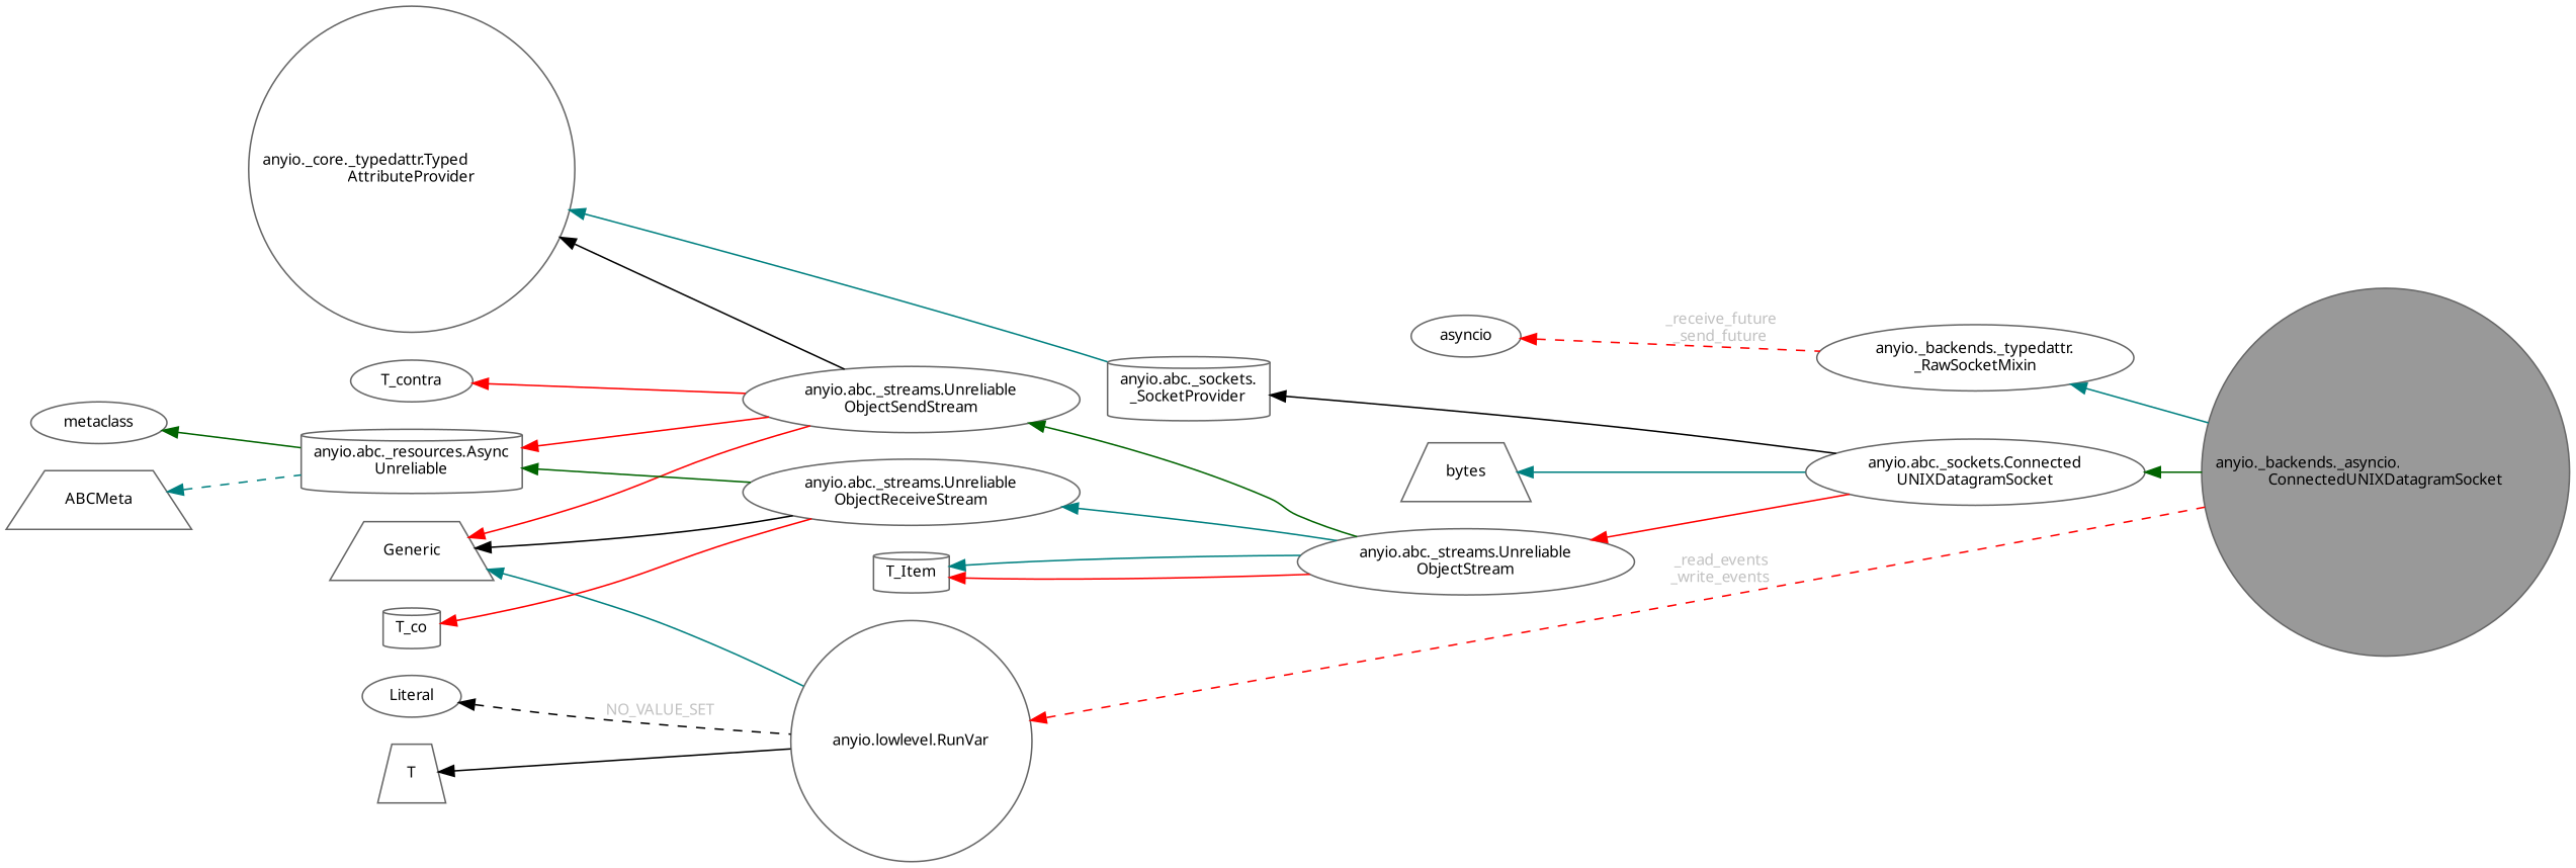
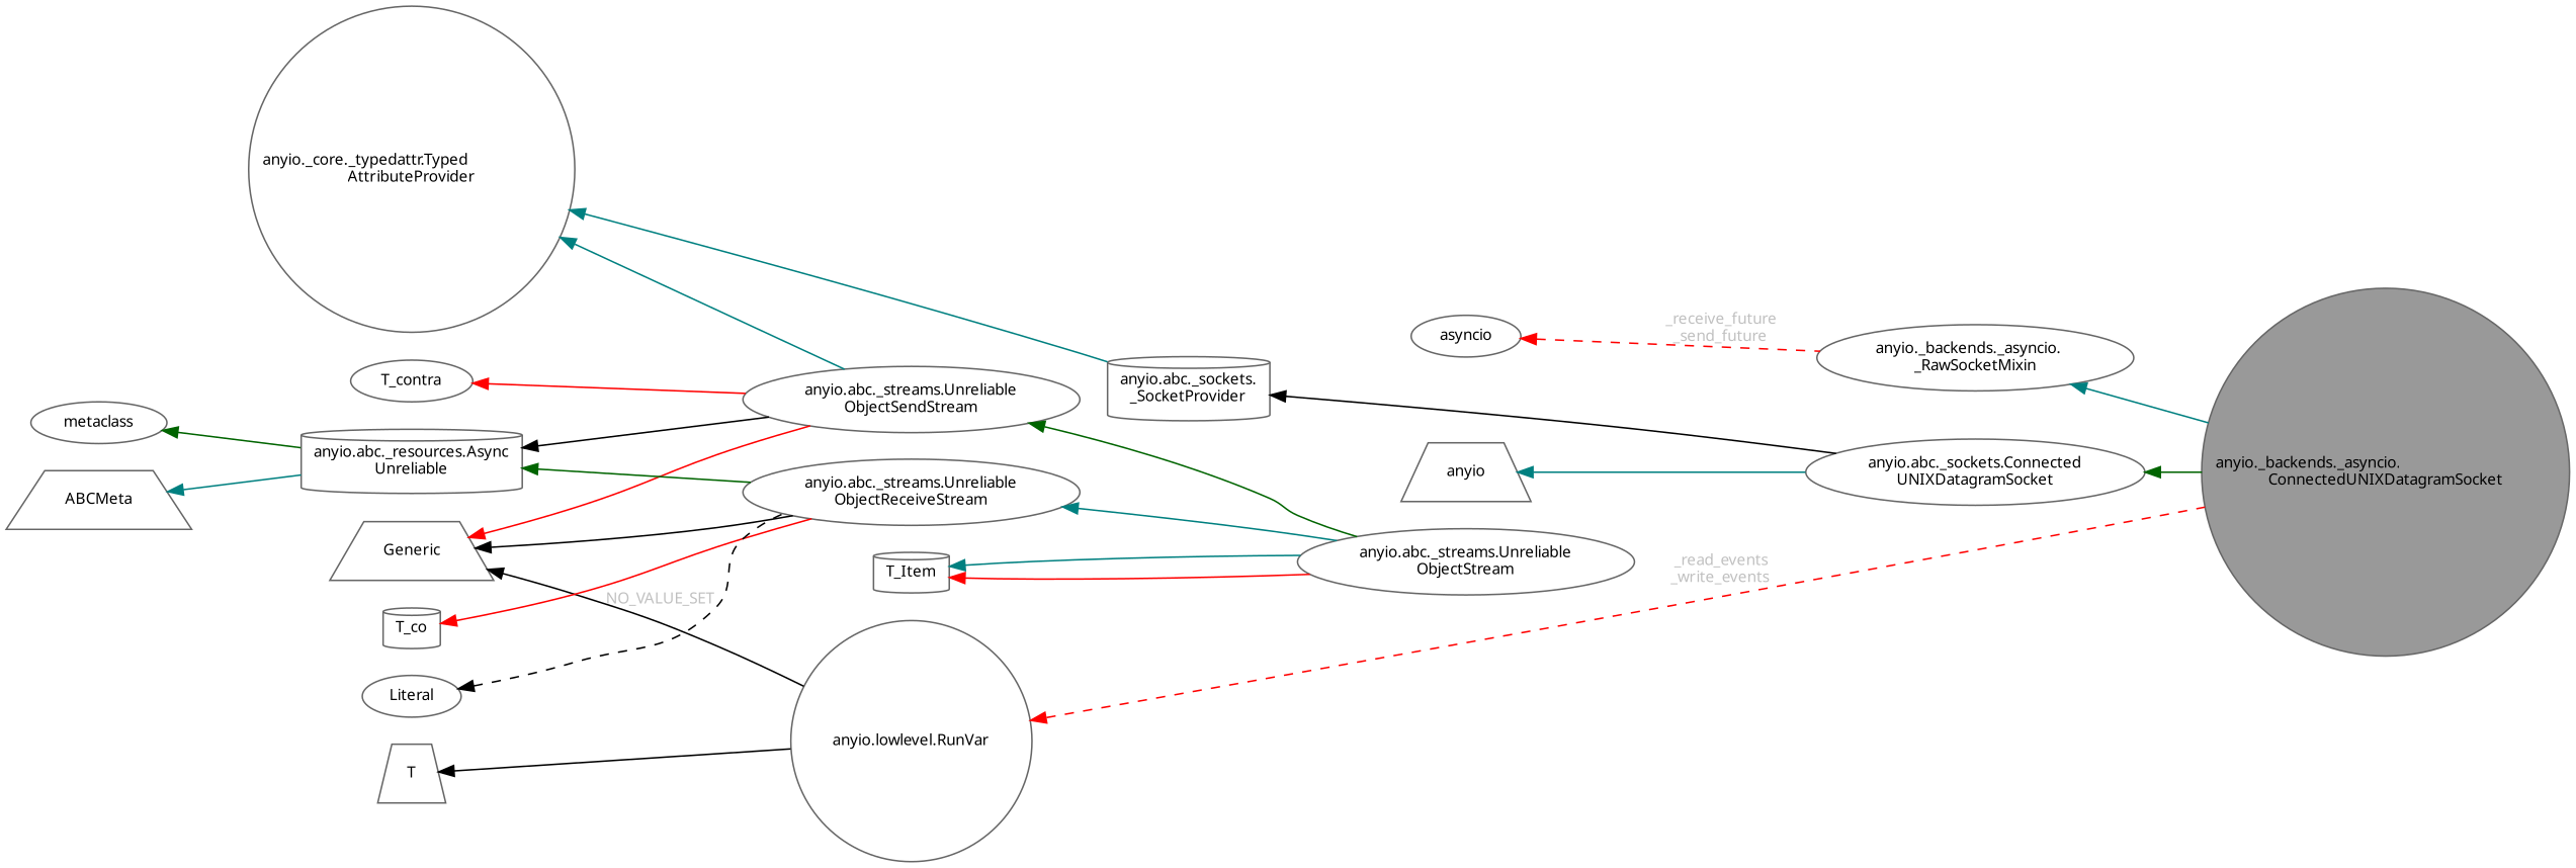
  digraph {
    fontname="Noto Sans"
    rankdir=LR
    node [color=gray40 fillcolor=white fontname="Noto Sans" fontsize=10 shape=ellipse style=filled]
    edge [color=teal dir=back fontname="Noto Sans" fontsize=10 labelfontname=Helvetica labelfontsize=10 style=solid]
    n1 [fillcolor=grey60 fontcolor=black height=0.2 label="anyio._backends._asyncio.\lConnectedUNIXDatagramSocket" shape=circle width=0.4]
-   n2 [height=0.2 label="anyio._backends._typedattr.\l_RawSocketMixin" width=0.4]
+   n2 [height=0.2 label="anyio._backends._asyncio.\l_RawSocketMixin" width=0.4]
    n3 [height=0.2 label=asyncio width=0.4]
    n4 [height=0.2 label="anyio.abc._sockets.Connected\lUNIXDatagramSocket" width=0.4]
    n5 [height=0.2 label="anyio.abc._streams.Unreliable\lObjectStream" width=0.4]
    n6 [height=0.2 label="anyio.abc._streams.Unreliable\lObjectReceiveStream" width=0.4]
    n7 [height=0.2 label=Generic shape=trapezium width=0.4]
    n8 [height=0.2 label="anyio.abc._streams.Unreliable\lObjectSendStream" width=0.4]
    n9 [height=0.2 label="anyio.lowlevel.RunVar" shape=circle width=0.4]
    n10 [height=0.2 label=T_co shape=cylinder width=0.4]
    n11 [height=0.2 label="anyio.abc._resources.Async\lUnreliable" shape=cylinder width=0.4]
    n12 [height=0.2 label=metaclass width=0.4]
    n13 [height=0.2 label=ABCMeta shape=trapezium width=0.4]
    n14 [height=0.2 label="anyio._core._typedattr.Typed\lAttributeProvider" shape=circle width=0.4]
    n15 [height=0.2 label="anyio.abc._sockets.\l_SocketProvider" shape=cylinder width=0.4]
    n16 [height=0.2 label=T_Item shape=cylinder width=0.4]
    n17 [height=0.2 label=T_contra width=0.4]
-   n18 [height=0.2 label=bytes shape=trapezium width=0.4]
+   n18 [height=0.2 label=anyio shape=trapezium width=0.4]
    n19 [height=0.2 label=T shape=trapezium width=0.4]
    n20 [height=0.2 label=Literal width=0.4]
    n2 -> n1
    n3 -> n2 [color=red fontcolor=grey label=" _receive_future\n_send_future" style=dashed]
    n4 -> n1 [color=darkgreen]
-   n5 -> n4 [color=red]
    n6 -> n5
    n7 -> n6 [color=black]
    n7 -> n8 [color=red]
-   n7 -> n9
+   n7 -> n9 [color=black]
    n8 -> n5 [color=darkgreen]
    n9 -> n1 [color=red fontcolor=grey label=" _read_events\n_write_events" style=dashed]
    n10 -> n6 [color=red]
    n11 -> n6 [color=darkgreen]
-   n11 -> n8 [color=red]
+   n11 -> n8 [color=black]
    n12 -> n11 [color=darkgreen]
-   n13 -> n11 [style=dashed]
-   n14 -> n8 [color=black]
+   n13 -> n11
+   n14 -> n8
    n14 -> n15
    n15 -> n4 [color=black]
    n16 -> n5 [color=red]
    n16 -> n5
    n17 -> n8 [color=red]
    n18 -> n4
    n19 -> n9 [color=black]
-   n20 -> n9 [color=black fontcolor=grey label=" NO_VALUE_SET" style=dashed]
+   n20 -> n6 [color=black fontcolor=grey label=" NO_VALUE_SET" style=dashed]
  }
